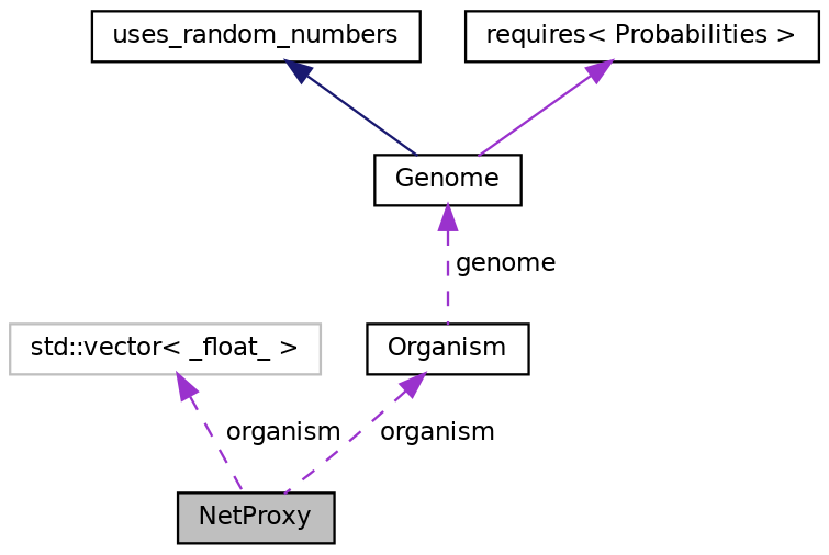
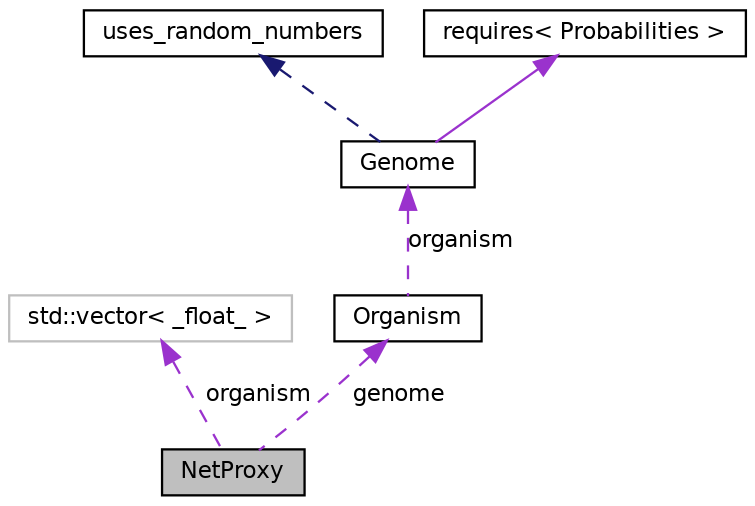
  digraph {
    node [color=black fillcolor=white fontname=Helvetica fontsize=10 shape=record style=filled]
    edge [color=darkorchid3 dir=back fontname=Helvetica fontsize=10 labelfontname=Helvetica labelfontsize=10 style=dashed]
    n1 [fillcolor=grey75 fontcolor=black height=0.2 label=NetProxy width=0.4]
    n2 [color=grey75 height=0.2 label="std::vector\< _float_ \>" width=0.4]
    n3 [height=0.2 label=Organism width=0.4]
    n4 [height=0.2 label=Genome width=0.4]
    n5 [height=0.2 label=uses_random_numbers width=0.4]
    n6 [height=0.2 label="requires\< Probabilities \>" width=0.4]
    n2 -> n1 [label=" organism"]
-   n3 -> n1 [label=" organism"]
-   n4 -> n3 [label=" genome"]
-   n5 -> n4 [color=midnightblue style=solid]
+   n3 -> n1 [label=" genome"]
+   n4 -> n3 [label=" organism"]
+   n5 -> n4 [color=midnightblue]
    n6 -> n4 [style=solid]
  }
